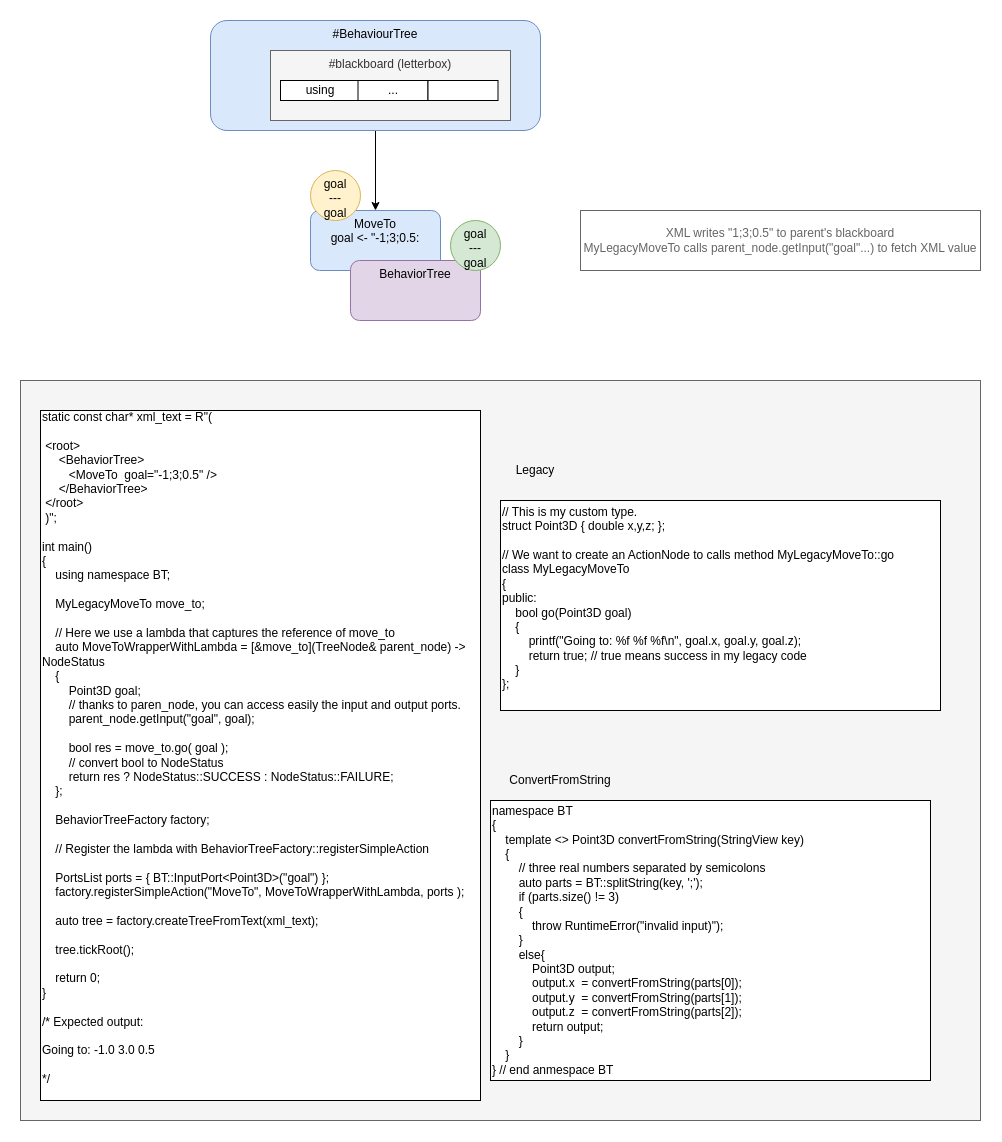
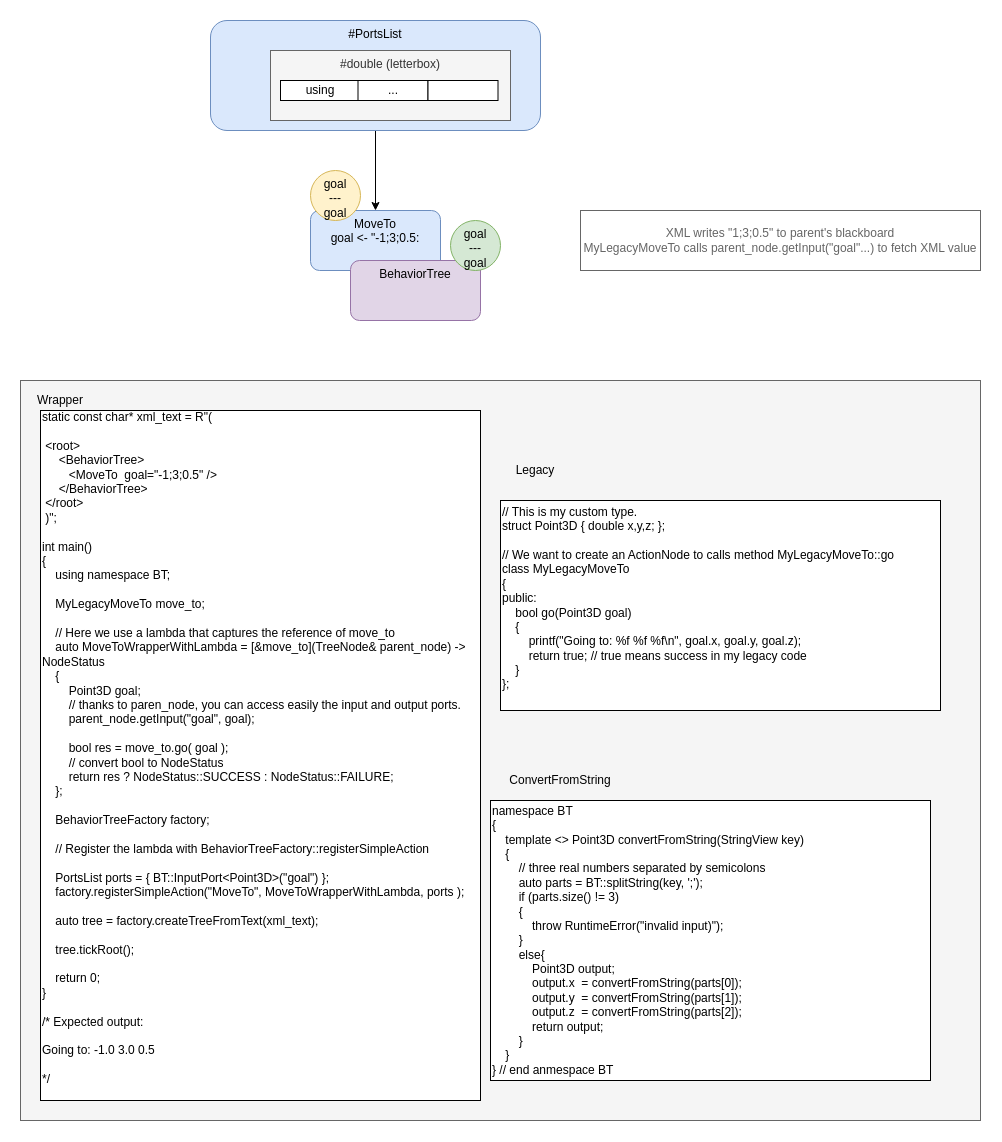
  <mxCell id="0" />
  <mxCell id="1" parent="0" />
  <mxCell id="2" value="" style="rounded=0;whiteSpace=wrap;html=1;fillColor=#f5f5f5;strokeColor=#666666;fontColor=#333333;" vertex="1" parent="1"><mxGeometry x="20" y="380" width="960" height="740" as="geometry" /></mxCell>
  <mxCell id="3" value="&lt;div&gt;// This is my custom type.&lt;/div&gt;&lt;div&gt;struct Point3D { double x,y,z; };&lt;/div&gt;&lt;div&gt;&lt;br&gt;&lt;/div&gt;&lt;div&gt;// We want to create an ActionNode to calls method MyLegacyMoveTo::go&lt;/div&gt;&lt;div&gt;class MyLegacyMoveTo&lt;/div&gt;&lt;div&gt;{&lt;/div&gt;&lt;div&gt;public:&lt;/div&gt;&lt;div&gt;&amp;nbsp; &amp;nbsp; bool go(Point3D goal)&lt;/div&gt;&lt;div&gt;&amp;nbsp; &amp;nbsp; {&lt;/div&gt;&lt;div&gt;&amp;nbsp; &amp;nbsp; &amp;nbsp; &amp;nbsp; printf(&quot;Going to: %f %f %f\n&quot;, goal.x, goal.y, goal.z);&lt;/div&gt;&lt;div&gt;&amp;nbsp; &amp;nbsp; &amp;nbsp; &amp;nbsp; return true; // true means success in my legacy code&lt;/div&gt;&lt;div&gt;&amp;nbsp; &amp;nbsp; }&lt;/div&gt;&lt;div&gt;};&lt;/div&gt;&lt;div&gt;&lt;br&gt;&lt;/div&gt;" style="rounded=0;whiteSpace=wrap;html=1;align=left;" parent="1" vertex="1"><mxGeometry x="500" y="500" width="440" height="210" as="geometry" /></mxCell>
  <mxCell id="4" style="edgeStyle=orthogonalEdgeStyle;rounded=0;orthogonalLoop=1;jettySize=auto;html=1;exitX=0.5;exitY=1;exitDx=0;exitDy=0;entryX=0.5;entryY=0;entryDx=0;entryDy=0;" edge="1" parent="1" source="5" target="6"><mxGeometry relative="1" as="geometry" /></mxCell>
- <mxCell id="5" value="#BehaviourTree" style="rounded=1;whiteSpace=wrap;html=1;fillColor=#dae8fc;strokeColor=#6c8ebf;verticalAlign=top;" parent="1" vertex="1"><mxGeometry x="210" y="20" width="330" height="110" as="geometry" /></mxCell>
+ <mxCell id="5" value="#PortsList" style="rounded=1;whiteSpace=wrap;html=1;fillColor=#dae8fc;strokeColor=#6c8ebf;verticalAlign=top;" parent="1" vertex="1"><mxGeometry x="210" y="20" width="330" height="110" as="geometry" /></mxCell>
  <mxCell id="6" value="MoveTo&lt;br&gt;goal &amp;lt;- &quot;-1;3;0.5:" style="rounded=1;whiteSpace=wrap;html=1;fillColor=#dae8fc;strokeColor=#6c8ebf;verticalAlign=top;" parent="1" vertex="1"><mxGeometry x="310" y="210" width="130" height="60" as="geometry" /></mxCell>
  <mxCell id="7" value="goal&lt;br&gt;---&lt;br&gt;goal" style="ellipse;whiteSpace=wrap;html=1;aspect=fixed;fillColor=#fff2cc;strokeColor=#d6b656;verticalAlign=top;" parent="1" vertex="1"><mxGeometry x="310" y="170" width="50" height="50" as="geometry" /></mxCell>
  <mxCell id="8" value="&lt;div&gt;&lt;div&gt;&lt;div&gt;&lt;div&gt;&lt;div&gt;static const char* xml_text = R&quot;(&lt;/div&gt;&lt;div&gt;&lt;br&gt;&lt;/div&gt;&lt;div&gt;&amp;nbsp;&amp;lt;root&amp;gt;&lt;/div&gt;&lt;div&gt;&amp;nbsp; &amp;nbsp; &amp;nbsp;&amp;lt;BehaviorTree&amp;gt;&lt;/div&gt;&lt;div&gt;&amp;nbsp; &amp;nbsp; &amp;nbsp; &amp;nbsp; &amp;lt;MoveTo&amp;nbsp; goal=&quot;-1;3;0.5&quot; /&amp;gt;&lt;/div&gt;&lt;div&gt;&amp;nbsp; &amp;nbsp; &amp;nbsp;&amp;lt;/BehaviorTree&amp;gt;&lt;/div&gt;&lt;div&gt;&amp;nbsp;&amp;lt;/root&amp;gt;&lt;/div&gt;&lt;div&gt;&amp;nbsp;)&quot;;&lt;/div&gt;&lt;div&gt;&lt;br&gt;&lt;/div&gt;&lt;div&gt;int main()&lt;/div&gt;&lt;div&gt;{&lt;/div&gt;&lt;div&gt;&amp;nbsp; &amp;nbsp; using namespace BT;&lt;/div&gt;&lt;div&gt;&lt;br&gt;&lt;/div&gt;&lt;div&gt;&amp;nbsp; &amp;nbsp; MyLegacyMoveTo move_to;&lt;/div&gt;&lt;div&gt;&lt;br&gt;&lt;/div&gt;&lt;div&gt;&amp;nbsp; &amp;nbsp; // Here we use a lambda that captures the reference of move_to&lt;/div&gt;&lt;div&gt;&amp;nbsp; &amp;nbsp; auto MoveToWrapperWithLambda = [&amp;amp;move_to](TreeNode&amp;amp; parent_node) -&amp;gt; NodeStatus&lt;/div&gt;&lt;div&gt;&amp;nbsp; &amp;nbsp; {&lt;/div&gt;&lt;div&gt;&amp;nbsp; &amp;nbsp; &amp;nbsp; &amp;nbsp; Point3D goal;&lt;/div&gt;&lt;div&gt;&amp;nbsp; &amp;nbsp; &amp;nbsp; &amp;nbsp; // thanks to paren_node, you can access easily the input and output ports.&lt;/div&gt;&lt;div&gt;&amp;nbsp; &amp;nbsp; &amp;nbsp; &amp;nbsp; parent_node.getInput(&quot;goal&quot;, goal);&lt;/div&gt;&lt;div&gt;&lt;br&gt;&lt;/div&gt;&lt;div&gt;&amp;nbsp; &amp;nbsp; &amp;nbsp; &amp;nbsp; bool res = move_to.go( goal );&lt;/div&gt;&lt;div&gt;&amp;nbsp; &amp;nbsp; &amp;nbsp; &amp;nbsp; // convert bool to NodeStatus&lt;/div&gt;&lt;div&gt;&amp;nbsp; &amp;nbsp; &amp;nbsp; &amp;nbsp; return res ? NodeStatus::SUCCESS : NodeStatus::FAILURE;&lt;/div&gt;&lt;div&gt;&amp;nbsp; &amp;nbsp; };&lt;/div&gt;&lt;div&gt;&lt;br&gt;&lt;/div&gt;&lt;div&gt;&amp;nbsp; &amp;nbsp; BehaviorTreeFactory factory;&lt;/div&gt;&lt;div&gt;&lt;br&gt;&lt;/div&gt;&lt;div&gt;&amp;nbsp; &amp;nbsp; // Register the lambda with BehaviorTreeFactory::registerSimpleAction&lt;/div&gt;&lt;div&gt;&lt;br&gt;&lt;/div&gt;&lt;div&gt;&amp;nbsp; &amp;nbsp; PortsList ports = { BT::InputPort&amp;lt;Point3D&amp;gt;(&quot;goal&quot;) };&lt;/div&gt;&lt;div&gt;&amp;nbsp; &amp;nbsp; factory.registerSimpleAction(&quot;MoveTo&quot;, MoveToWrapperWithLambda, ports );&lt;/div&gt;&lt;div&gt;&lt;br&gt;&lt;/div&gt;&lt;div&gt;&amp;nbsp; &amp;nbsp; auto tree = factory.createTreeFromText(xml_text);&lt;/div&gt;&lt;div&gt;&lt;br&gt;&lt;/div&gt;&lt;div&gt;&amp;nbsp; &amp;nbsp; tree.tickRoot();&lt;/div&gt;&lt;div&gt;&lt;br&gt;&lt;/div&gt;&lt;div&gt;&amp;nbsp; &amp;nbsp; return 0;&lt;/div&gt;&lt;div&gt;}&lt;/div&gt;&lt;div&gt;&lt;br&gt;&lt;/div&gt;&lt;div&gt;/* Expected output:&lt;/div&gt;&lt;div&gt;&lt;br&gt;&lt;/div&gt;&lt;div&gt;Going to: -1.0 3.0 0.5&lt;/div&gt;&lt;div&gt;&lt;br&gt;&lt;/div&gt;&lt;div&gt;*/&lt;/div&gt;&lt;/div&gt;&lt;/div&gt;&lt;/div&gt;&lt;/div&gt;&lt;div&gt;&lt;br&gt;&lt;/div&gt;" style="rounded=0;whiteSpace=wrap;html=1;align=left;" vertex="1" parent="1"><mxGeometry x="40" y="410" width="440" height="690" as="geometry" /></mxCell>
  <mxCell id="9" value="Legacy" style="text;html=1;strokeColor=none;fillColor=none;align=center;verticalAlign=middle;whiteSpace=wrap;rounded=0;" vertex="1" parent="1"><mxGeometry x="515" y="460" width="40" height="20" as="geometry" /></mxCell>
+ <mxCell id="10" value="Wrapper" style="text;html=1;strokeColor=none;fillColor=none;align=center;verticalAlign=middle;whiteSpace=wrap;rounded=0;" vertex="1" parent="1"><mxGeometry x="40" y="390" width="40" height="20" as="geometry" /></mxCell>
  <mxCell id="11" value="namespace BT&#10;{&#10;    template &lt;&gt; Point3D convertFromString(StringView key)&#10;    {&#10;        // three real numbers separated by semicolons&#10;        auto parts = BT::splitString(key, ';');&#10;        if (parts.size() != 3)&#10;        {&#10;            throw RuntimeError(&quot;invalid input)&quot;);&#10;        }&#10;        else{&#10;            Point3D output;&#10;            output.x  = convertFromString&lt;double&gt;(parts[0]);&#10;            output.y  = convertFromString&lt;double&gt;(parts[1]);&#10;            output.z  = convertFromString&lt;double&gt;(parts[2]);&#10;            return output;&#10;        }&#10;    }&#10;} // end anmespace BT" style="rounded=0;whiteSpace=wrap;html=1;align=left;" vertex="1" parent="1"><mxGeometry x="490" y="800" width="440" height="280" as="geometry" /></mxCell>
  <mxCell id="12" value="ConvertFromString" style="text;html=1;strokeColor=none;fillColor=none;align=center;verticalAlign=middle;whiteSpace=wrap;rounded=0;" vertex="1" parent="1"><mxGeometry x="540" y="770" width="40" height="20" as="geometry" /></mxCell>
- <mxCell id="13" value="#blackboard (letterbox)" style="rounded=0;whiteSpace=wrap;html=1;fillColor=#f5f5f5;strokeColor=#666666;fontColor=#333333;verticalAlign=top;" vertex="1" parent="1"><mxGeometry x="270" y="50" width="240" height="70" as="geometry" /></mxCell>
+ <mxCell id="13" value="#double (letterbox)" style="rounded=0;whiteSpace=wrap;html=1;fillColor=#f5f5f5;strokeColor=#666666;fontColor=#333333;verticalAlign=top;" vertex="1" parent="1"><mxGeometry x="270" y="50" width="240" height="70" as="geometry" /></mxCell>
  <mxCell id="14" value="using" style="rounded=0;whiteSpace=wrap;html=1;" vertex="1" parent="1"><mxGeometry x="280" y="80" width="80" height="20" as="geometry" /></mxCell>
  <mxCell id="15" value="..." style="rounded=0;whiteSpace=wrap;html=1;" vertex="1" parent="1"><mxGeometry x="357.5" y="80" width="70" height="20" as="geometry" /></mxCell>
  <mxCell id="16" value="" style="rounded=0;whiteSpace=wrap;html=1;" vertex="1" parent="1"><mxGeometry x="427.5" y="80" width="70" height="20" as="geometry" /></mxCell>
  <mxCell id="17" value="BehaviorTree" style="rounded=1;whiteSpace=wrap;html=1;fillColor=#e1d5e7;strokeColor=#9673a6;verticalAlign=top;" vertex="1" parent="1"><mxGeometry x="350" y="260" width="130" height="60" as="geometry" /></mxCell>
  <mxCell id="18" value="goal&lt;br&gt;---&lt;br&gt;goal" style="ellipse;whiteSpace=wrap;html=1;aspect=fixed;fillColor=#d5e8d4;strokeColor=#82b366;verticalAlign=top;" vertex="1" parent="1"><mxGeometry x="450" y="220" width="50" height="50" as="geometry" /></mxCell>
  <mxCell id="19" value="XML writes &quot;1;3;0.5&quot; to parent's blackboard&lt;br&gt;MyLegacyMoveTo calls parent_node.getInput(&quot;goal&quot;...) to fetch XML value" style="rounded=0;whiteSpace=wrap;html=1;opacity=60;textOpacity=60;" vertex="1" parent="1"><mxGeometry x="580" y="210" width="400" height="60" as="geometry" /></mxCell>
